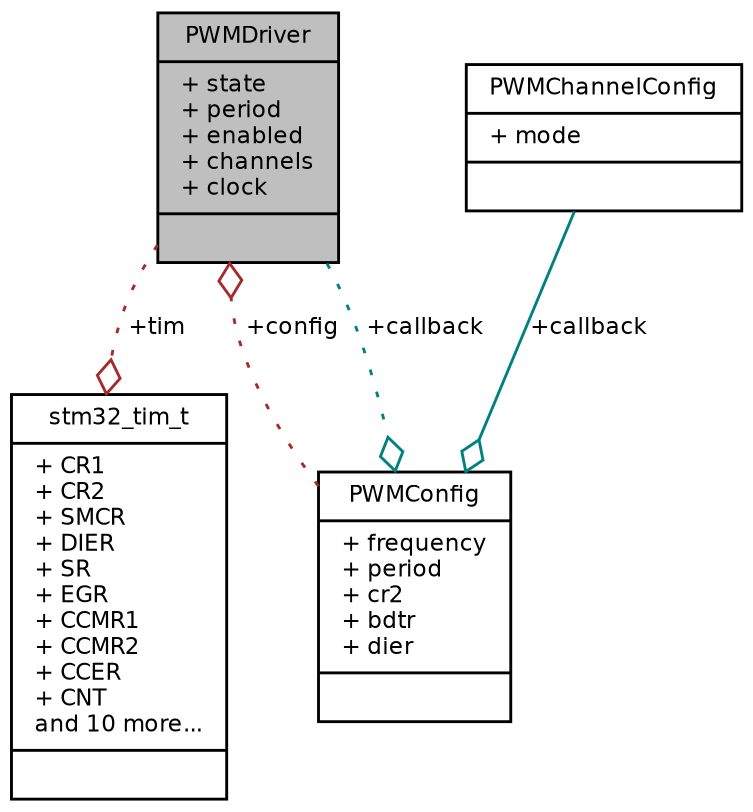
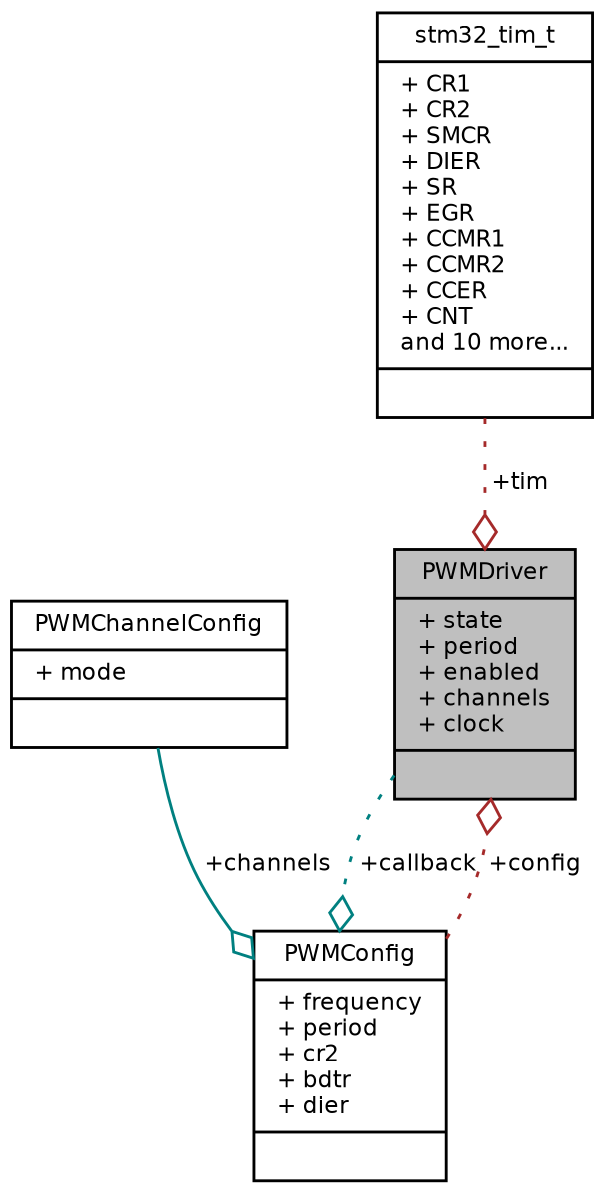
  digraph {
    node [color=black fontname=Helvetica fontsize=8 shape=record]
    edge [arrowhead=odiamond color=teal fontname=Helvetica fontsize=8 labelfontname=Helvetica labelfontsize=8 style=dotted]
    n1 [fillcolor=grey75 fontcolor=black height=0.2 label="{PWMDriver\n|+ state\l+ period\l+ enabled\l+ channels\l+ clock\l|}" style=filled width=0.4]
    n2 [height=0.2 label="{PWMConfig\n|+ frequency\l+ period\l+ cr2\l+ bdtr\l+ dier\l|}" width=0.4]
    n3 [height=0.2 label="{PWMChannelConfig\n|+ mode\l|}" width=0.4]
    n4 [height=0.2 label="{stm32_tim_t\n|+ CR1\l+ CR2\l+ SMCR\l+ DIER\l+ SR\l+ EGR\l+ CCMR1\l+ CCMR2\l+ CCER\l+ CNT\land 10 more...\l|}" width=0.4]
    n1 -> n2 [label=" +callback"]
    n2 -> n1 [color=brown label=" +config"]
-   n3 -> n2 [label=" +callback" style=solid]
-   n1 -> n4 [color=brown label=" +tim"]
+   n3 -> n2 [label=" +channels" style=solid]
+   n4 -> n1 [color=brown label=" +tim"]
  }
